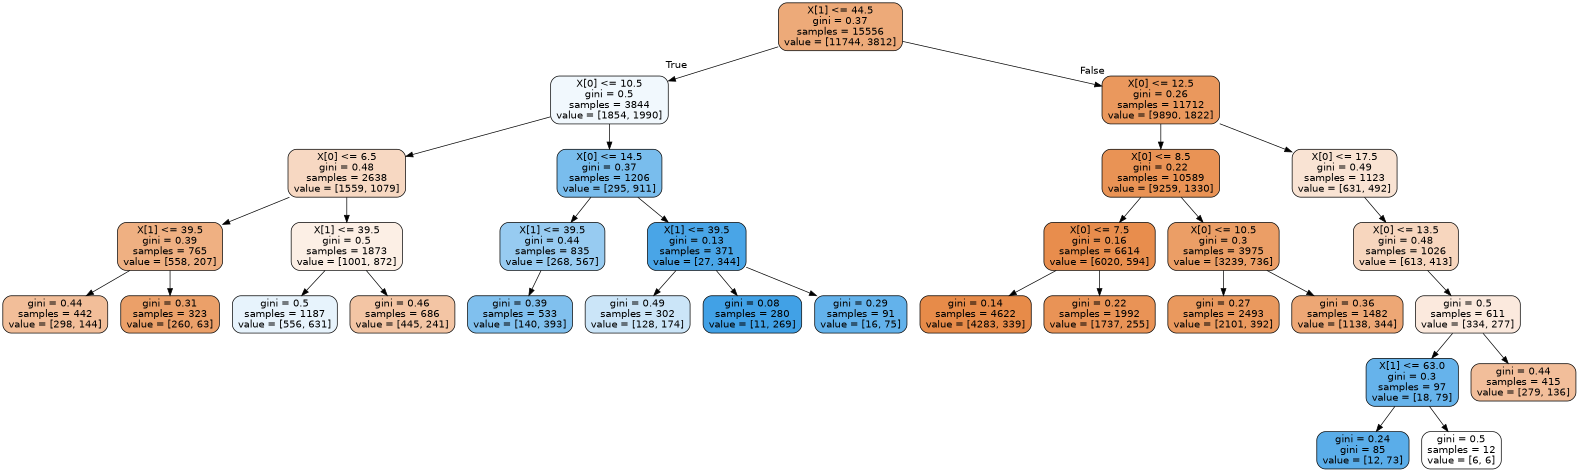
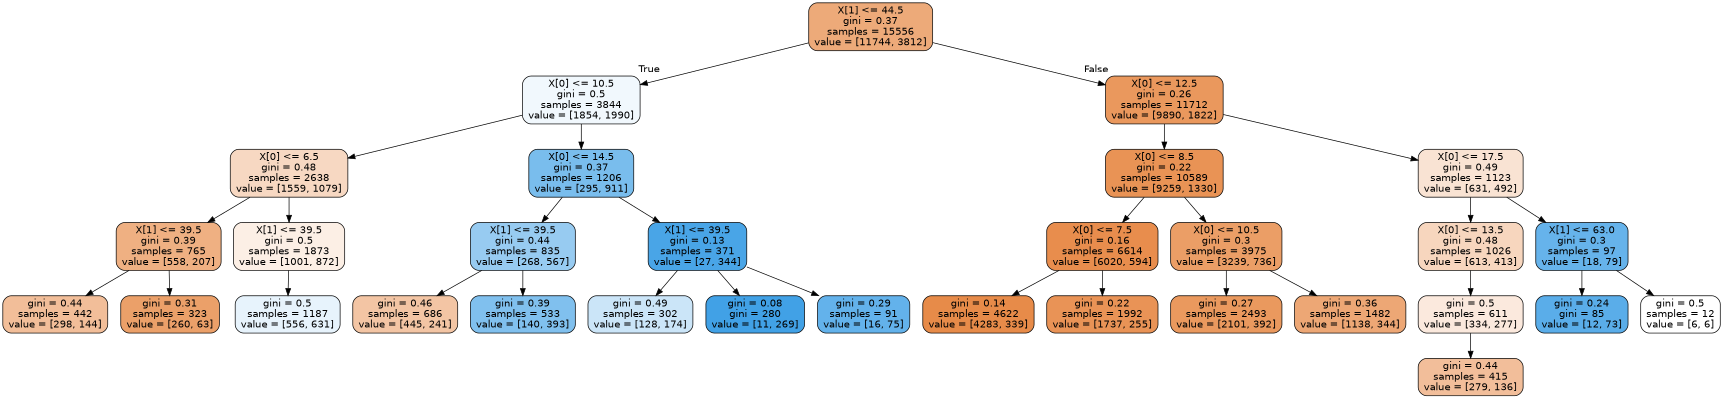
  digraph {
    node [color=black fontname=helvetica shape=box style="filled, rounded"]
    edge [fontname=helvetica]
    n1 [fillcolor="#edaa79" label="X[1] <= 44.5\ngini = 0.37\nsamples = 15556\nvalue = [11744, 3812]"]
    n2 [fillcolor="#f1f8fd" label="X[0] <= 10.5\ngini = 0.5\nsamples = 3844\nvalue = [1854, 1990]"]
    n3 [fillcolor="#ea985d" label="X[0] <= 12.5\ngini = 0.26\nsamples = 11712\nvalue = [9890, 1822]"]
    n4 [fillcolor="#f7d8c2" label="X[0] <= 6.5\ngini = 0.48\nsamples = 2638\nvalue = [1559, 1079]"]
    n5 [fillcolor="#79bded" label="X[0] <= 14.5\ngini = 0.37\nsamples = 1206\nvalue = [295, 911]"]
    n6 [fillcolor="#e99355" label="X[0] <= 8.5\ngini = 0.22\nsamples = 10589\nvalue = [9259, 1330]"]
    n7 [fillcolor="#f9e3d3" label="X[0] <= 17.5\ngini = 0.49\nsamples = 1123\nvalue = [631, 492]"]
    n8 [fillcolor="#efb082" label="X[1] <= 39.5\ngini = 0.39\nsamples = 765\nvalue = [558, 207]"]
    n9 [fillcolor="#fcefe5" label="X[1] <= 39.5\ngini = 0.5\nsamples = 1873\nvalue = [1001, 872]"]
    n10 [fillcolor="#97cbf1" label="X[1] <= 39.5\ngini = 0.44\nsamples = 835\nvalue = [268, 567]"]
    n11 [fillcolor="#49a5e7" label="X[1] <= 39.5\ngini = 0.13\nsamples = 371\nvalue = [27, 344]"]
    n12 [fillcolor="#f2be99" label="gini = 0.44\nsamples = 442\nvalue = [298, 144]"]
    n13 [fillcolor="#eba069" label="gini = 0.31\nsamples = 323\nvalue = [260, 63]"]
    n14 [fillcolor="#e7f3fc" label="gini = 0.5\nsamples = 1187\nvalue = [556, 631]"]
    n15 [fillcolor="#f3c5a4" label="gini = 0.46\nsamples = 686\nvalue = [445, 241]"]
    n16 [fillcolor="#80c0ee" label="gini = 0.39\nsamples = 533\nvalue = [140, 393]"]
    n17 [fillcolor="#cbe5f8" label="gini = 0.49\nsamples = 302\nvalue = [128, 174]"]
-   n18 [fillcolor="#41a1e6" label="gini = 0.08\nsamples = 280\nvalue = [11, 269]"]
+   n18 [fillcolor="#41a1e6" label="gini = 0.08\ngini = 280\nvalue = [11, 269]"]
    n19 [fillcolor="#63b2eb" label="gini = 0.29\nsamples = 91\nvalue = [16, 75]"]
    n20 [fillcolor="#e88d4d" label="X[0] <= 7.5\ngini = 0.16\nsamples = 6614\nvalue = [6020, 594]"]
    n21 [fillcolor="#eb9e66" label="X[0] <= 10.5\ngini = 0.3\nsamples = 3975\nvalue = [3239, 736]"]
    n22 [fillcolor="#f7d6be" label="X[0] <= 13.5\ngini = 0.48\nsamples = 1026\nvalue = [613, 413]"]
    n23 [fillcolor="#66b3eb" label="X[1] <= 63.0\ngini = 0.3\nsamples = 97\nvalue = [18, 79]"]
    n24 [fillcolor="#e78b49" label="gini = 0.14\nsamples = 4622\nvalue = [4283, 339]"]
    n25 [fillcolor="#e99356" label="gini = 0.22\nsamples = 1992\nvalue = [1737, 255]"]
    n26 [fillcolor="#ea995e" label="gini = 0.27\nsamples = 2493\nvalue = [2101, 392]"]
    n27 [fillcolor="#eda775" label="gini = 0.36\nsamples = 1482\nvalue = [1138, 344]"]
    n28 [fillcolor="#fbe9dd" label="gini = 0.5\nsamples = 611\nvalue = [334, 277]"]
    n29 [fillcolor="#5aade9" label="gini = 0.24\ngini = 85\nvalue = [12, 73]"]
    n30 [fillcolor="#ffffff" label="gini = 0.5\nsamples = 12\nvalue = [6, 6]"]
    n31 [fillcolor="#f2be9a" label="gini = 0.44\nsamples = 415\nvalue = [279, 136]"]
    n1 -> n2 [headlabel=True labelangle=45 labeldistance=2.5]
    n1 -> n3 [headlabel=False labelangle=-45 labeldistance=2.5]
    n2 -> n4
    n2 -> n5
    n3 -> n6
    n3 -> n7
    n4 -> n8
    n4 -> n9
    n5 -> n10
    n5 -> n11
    n6 -> n20
    n6 -> n21
    n7 -> n22
-   n28 -> n23
+   n7 -> n23
    n8 -> n12
    n8 -> n13
    n9 -> n14
-   n9 -> n15
+   n10 -> n15
    n10 -> n16
    n11 -> n17
    n11 -> n18
    n11 -> n19
    n20 -> n24
    n20 -> n25
    n21 -> n26
    n21 -> n27
    n22 -> n28
    n23 -> n29
    n23 -> n30
    n28 -> n31
  }
